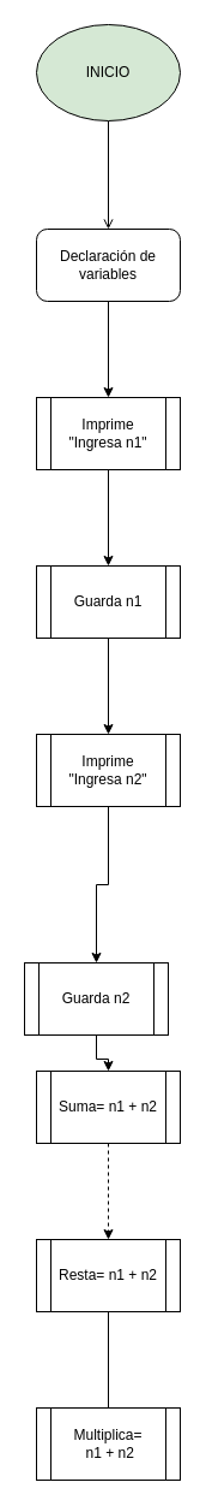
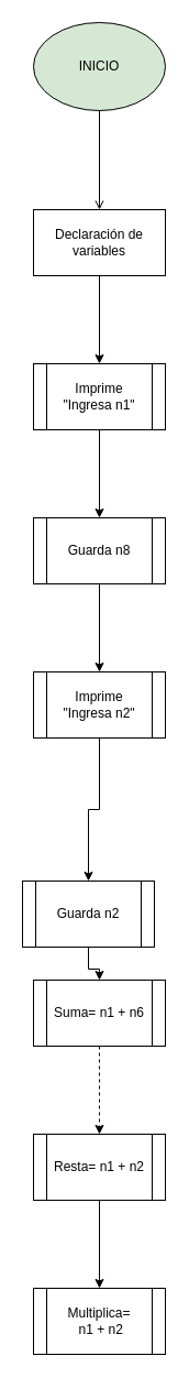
  <mxCell id="0" />
  <mxCell id="1" parent="0" />
  <mxCell id="2" value="" style="edgeStyle=orthogonalEdgeStyle;rounded=0;orthogonalLoop=1;jettySize=auto;html=1;endArrow=open;" edge="1" parent="1" source="3" target="5"><mxGeometry relative="1" as="geometry" /></mxCell>
  <mxCell id="3" value="INICIO" style="ellipse;whiteSpace=wrap;html=1;fillColor=#d5e8d4;" vertex="1" parent="1"><mxGeometry x="30" y="20" width="120" height="80" as="geometry" /></mxCell>
  <mxCell id="4" value="" style="edgeStyle=orthogonalEdgeStyle;rounded=0;orthogonalLoop=1;jettySize=auto;html=1;" edge="1" parent="1" source="5" target="7"><mxGeometry relative="1" as="geometry" /></mxCell>
- <mxCell id="5" value="Declaración de variables" style="whiteSpace=wrap;html=1;rounded=1;" vertex="1" parent="1"><mxGeometry x="30" y="190" width="120" height="60" as="geometry" /></mxCell>
+ <mxCell id="5" value="Declaración de variables" style="whiteSpace=wrap;html=1;" vertex="1" parent="1"><mxGeometry x="30" y="190" width="120" height="60" as="geometry" /></mxCell>
  <mxCell id="6" value="" style="edgeStyle=orthogonalEdgeStyle;rounded=0;orthogonalLoop=1;jettySize=auto;html=1;" edge="1" parent="1" source="7" target="9"><mxGeometry relative="1" as="geometry" /></mxCell>
  <mxCell id="7" value="Imprime&lt;br&gt;&quot;Ingresa n1&quot;" style="shape=process;whiteSpace=wrap;html=1;backgroundOutline=1;" vertex="1" parent="1"><mxGeometry x="30" y="330" width="120" height="60" as="geometry" /></mxCell>
  <mxCell id="8" value="" style="edgeStyle=orthogonalEdgeStyle;rounded=0;orthogonalLoop=1;jettySize=auto;html=1;" edge="1" parent="1" source="9" target="11"><mxGeometry relative="1" as="geometry" /></mxCell>
- <mxCell id="9" value="Guarda n1" style="shape=process;whiteSpace=wrap;html=1;backgroundOutline=1;" vertex="1" parent="1"><mxGeometry x="30" y="470" width="120" height="60" as="geometry" /></mxCell>
+ <mxCell id="9" value="Guarda n8" style="shape=process;whiteSpace=wrap;html=1;backgroundOutline=1;" vertex="1" parent="1"><mxGeometry x="30" y="470" width="120" height="60" as="geometry" /></mxCell>
  <mxCell id="10" value="" style="edgeStyle=orthogonalEdgeStyle;rounded=0;orthogonalLoop=1;jettySize=auto;html=1;" edge="1" parent="1" source="11" target="13"><mxGeometry relative="1" as="geometry" /></mxCell>
  <mxCell id="11" value="Imprime&lt;br&gt;&quot;Ingresa n2&quot;" style="shape=process;whiteSpace=wrap;html=1;backgroundOutline=1;" vertex="1" parent="1"><mxGeometry x="30" y="610" width="120" height="60" as="geometry" /></mxCell>
  <mxCell id="12" value="" style="edgeStyle=orthogonalEdgeStyle;rounded=0;orthogonalLoop=1;jettySize=auto;html=1;" edge="1" parent="1" source="13" target="15"><mxGeometry relative="1" as="geometry" /></mxCell>
  <mxCell id="13" value="Guarda n2" style="shape=process;whiteSpace=wrap;html=1;backgroundOutline=1;" vertex="1" parent="1"><mxGeometry x="20" y="800" width="120" height="60" as="geometry" /></mxCell>
  <mxCell id="14" value="" style="edgeStyle=orthogonalEdgeStyle;rounded=0;orthogonalLoop=1;jettySize=auto;html=1;dashed=1;" edge="1" parent="1" source="15" target="17"><mxGeometry relative="1" as="geometry" /></mxCell>
- <mxCell id="15" value="Suma= n1 + n2" style="shape=process;whiteSpace=wrap;html=1;backgroundOutline=1;" vertex="1" parent="1"><mxGeometry x="30" y="890" width="120" height="60" as="geometry" /></mxCell>
- <mxCell id="16" value="" style="edgeStyle=orthogonalEdgeStyle;rounded=0;orthogonalLoop=1;jettySize=auto;html=1;endArrow=none;" edge="1" parent="1" source="17" target="18"><mxGeometry relative="1" as="geometry" /></mxCell>
+ <mxCell id="15" value="Suma= n1 + n6" style="shape=process;whiteSpace=wrap;html=1;backgroundOutline=1;" vertex="1" parent="1"><mxGeometry x="30" y="890" width="120" height="60" as="geometry" /></mxCell>
+ <mxCell id="16" value="" style="edgeStyle=orthogonalEdgeStyle;rounded=0;orthogonalLoop=1;jettySize=auto;html=1;" edge="1" parent="1" source="17" target="18"><mxGeometry relative="1" as="geometry" /></mxCell>
  <mxCell id="17" value="Resta= n1 + n2" style="shape=process;whiteSpace=wrap;html=1;backgroundOutline=1;" vertex="1" parent="1"><mxGeometry x="30" y="1030" width="120" height="60" as="geometry" /></mxCell>
  <mxCell id="18" value="Multiplica=&lt;br&gt;&amp;nbsp;n1 + n2" style="shape=process;whiteSpace=wrap;html=1;backgroundOutline=1;" vertex="1" parent="1"><mxGeometry x="30" y="1170" width="120" height="60" as="geometry" /></mxCell>
